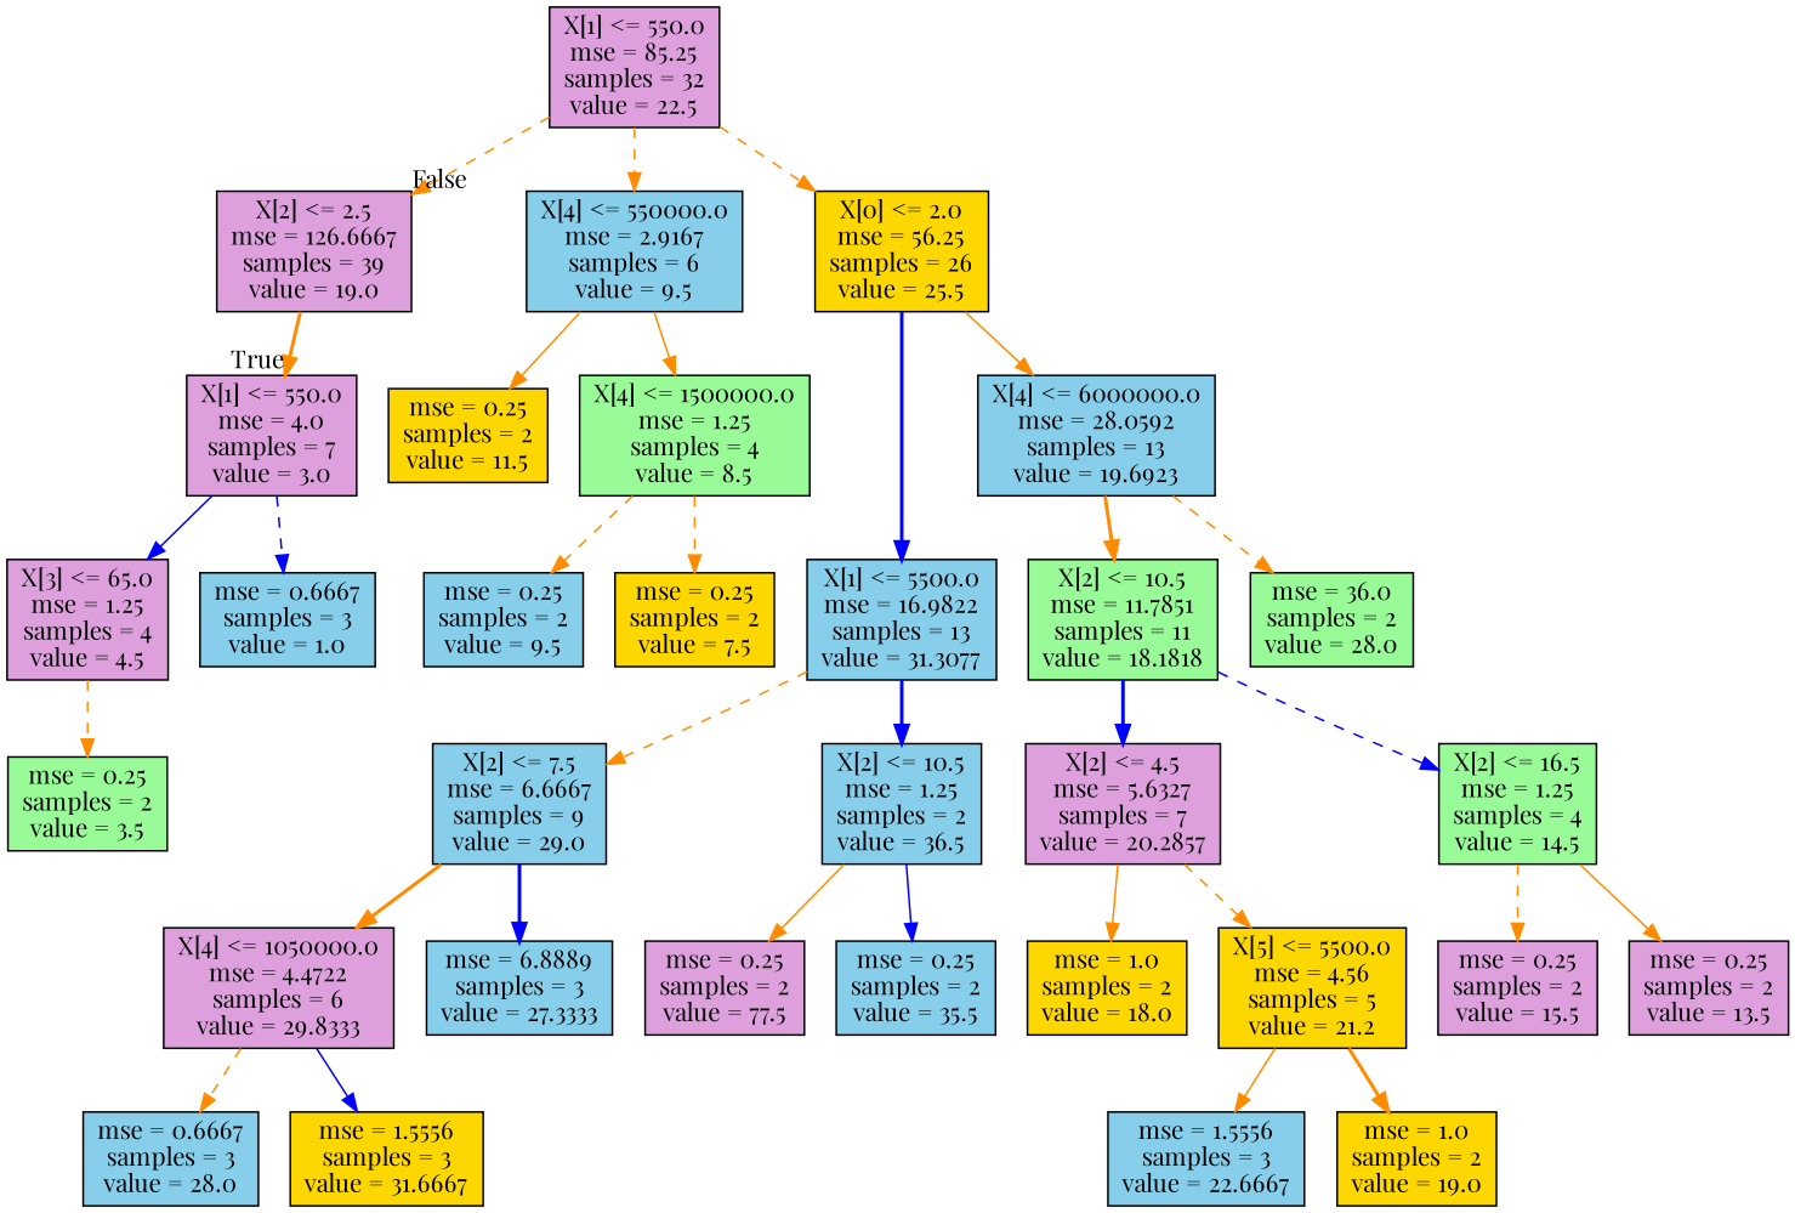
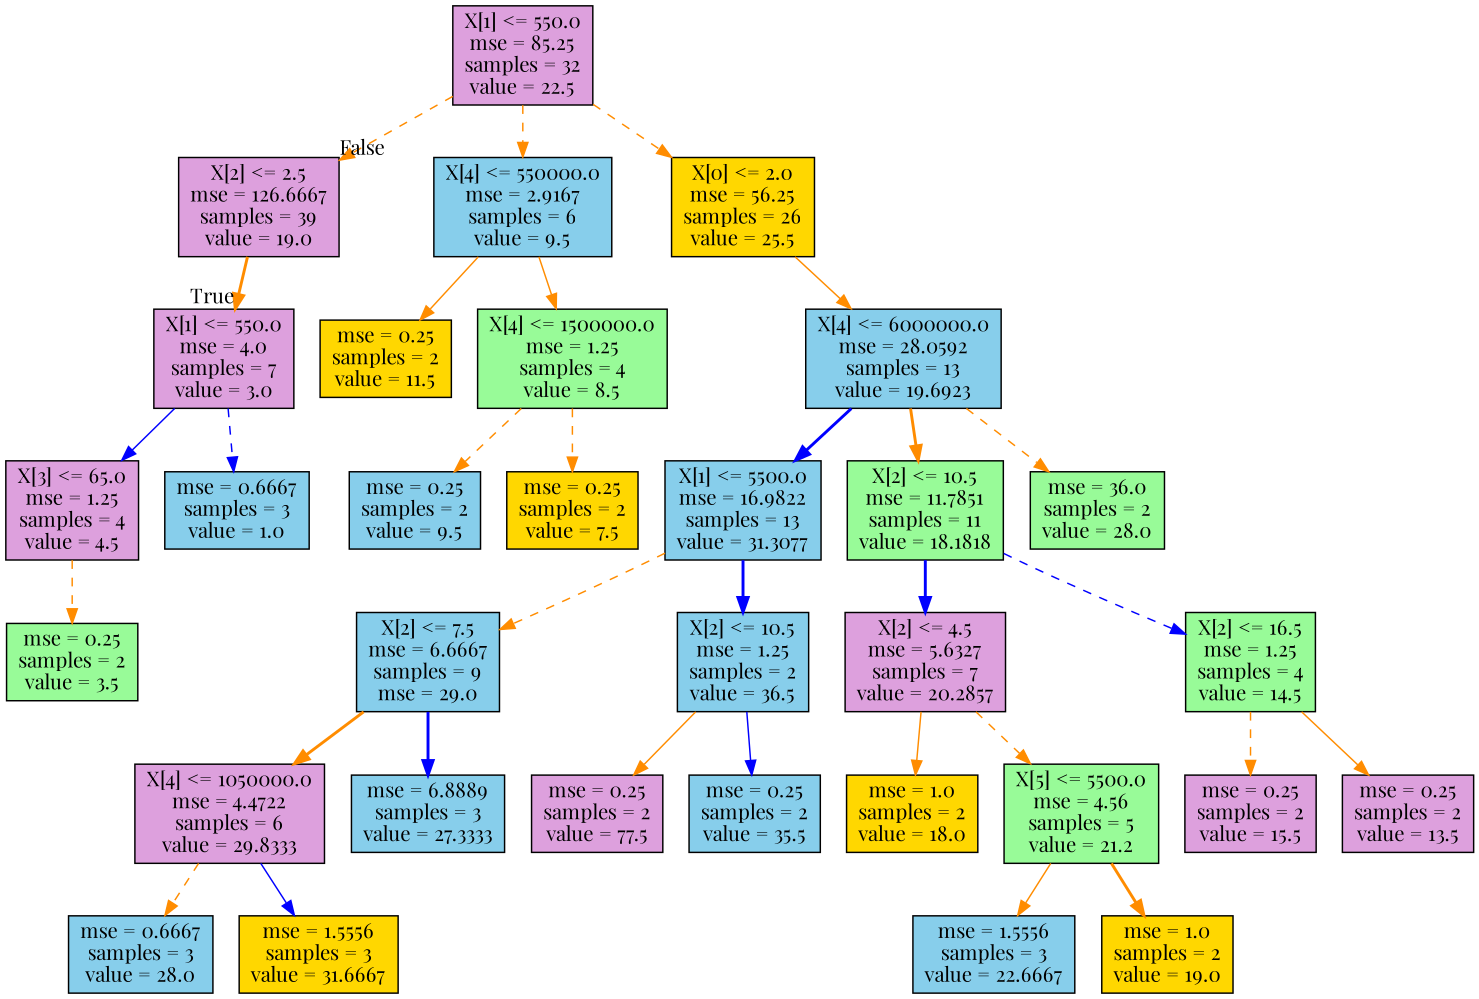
  digraph {
    fontname="Playfair Display"
    node [fillcolor=skyblue fontname="Playfair Display" shape=box style=filled]
    edge [color=darkorange fontname="Playfair Display" style=dashed]
    n1 [fillcolor=plum label="X[2] <= 2.5\nmse = 126.6667\nsamples = 39\nvalue = 19.0"]
    n2 [fillcolor=plum label="X[1] <= 550.0\nmse = 4.0\nsamples = 7\nvalue = 3.0"]
    n3 [fillcolor=plum label="X[3] <= 65.0\nmse = 1.25\nsamples = 4\nvalue = 4.5"]
    n4 [label="mse = 0.6667\nsamples = 3\nvalue = 1.0"]
    n5 [fillcolor=plum label="X[1] <= 550.0\nmse = 85.25\nsamples = 32\nvalue = 22.5"]
    n6 [label="X[4] <= 550000.0\nmse = 2.9167\nsamples = 6\nvalue = 9.5"]
    n7 [fillcolor=gold label="X[0] <= 2.0\nmse = 56.25\nsamples = 26\nvalue = 25.5"]
    n8 [fillcolor=palegreen label="mse = 0.25\nsamples = 2\nvalue = 3.5"]
    n9 [fillcolor=gold label="mse = 0.25\nsamples = 2\nvalue = 11.5"]
    n10 [fillcolor=palegreen label="X[4] <= 1500000.0\nmse = 1.25\nsamples = 4\nvalue = 8.5"]
    n11 [label="X[4] <= 6000000.0\nmse = 28.0592\nsamples = 13\nvalue = 19.6923"]
    n12 [label="X[1] <= 5500.0\nmse = 16.9822\nsamples = 13\nvalue = 31.3077"]
    n13 [label="mse = 0.25\nsamples = 2\nvalue = 9.5"]
    n14 [fillcolor=gold label="mse = 0.25\nsamples = 2\nvalue = 7.5"]
    n15 [fillcolor=palegreen label="X[2] <= 10.5\nmse = 11.7851\nsamples = 11\nvalue = 18.1818"]
    n16 [fillcolor=palegreen label="mse = 36.0\nsamples = 2\nvalue = 28.0"]
-   n17 [label="X[2] <= 7.5\nmse = 6.6667\nsamples = 9\nvalue = 29.0"]
+   n17 [label="X[2] <= 7.5\nmse = 6.6667\nsamples = 9\nmse = 29.0"]
    n18 [label="X[2] <= 10.5\nmse = 1.25\nsamples = 2\nvalue = 36.5"]
    n19 [fillcolor=plum label="X[2] <= 4.5\nmse = 5.6327\nsamples = 7\nvalue = 20.2857"]
    n20 [fillcolor=palegreen label="X[2] <= 16.5\nmse = 1.25\nsamples = 4\nvalue = 14.5"]
    n21 [fillcolor=gold label="mse = 1.0\nsamples = 2\nvalue = 18.0"]
-   n22 [fillcolor=gold label="X[5] <= 5500.0\nmse = 4.56\nsamples = 5\nvalue = 21.2"]
+   n22 [fillcolor=palegreen label="X[5] <= 5500.0\nmse = 4.56\nsamples = 5\nvalue = 21.2"]
    n23 [fillcolor=plum label="mse = 0.25\nsamples = 2\nvalue = 15.5"]
    n24 [fillcolor=plum label="mse = 0.25\nsamples = 2\nvalue = 13.5"]
    n25 [label="mse = 1.5556\nsamples = 3\nvalue = 22.6667"]
    n26 [fillcolor=gold label="mse = 1.0\nsamples = 2\nvalue = 19.0"]
    n27 [fillcolor=plum label="X[4] <= 1050000.0\nmse = 4.4722\nsamples = 6\nvalue = 29.8333"]
    n28 [label="mse = 6.8889\nsamples = 3\nvalue = 27.3333"]
    n29 [fillcolor=plum label="mse = 0.25\nsamples = 2\nvalue = 77.5"]
    n30 [label="mse = 0.25\nsamples = 2\nvalue = 35.5"]
    n31 [label="mse = 0.6667\nsamples = 3\nvalue = 28.0"]
    n32 [fillcolor=gold label="mse = 1.5556\nsamples = 3\nvalue = 31.6667"]
    n1 -> n2 [headlabel=True labelangle=45 labeldistance=2.5 style=bold]
    n2 -> n3 [color=blue style=solid]
    n2 -> n4 [color=blue]
    n3 -> n8
    n5 -> n1 [headlabel=False labelangle=-45 labeldistance=2.5]
    n5 -> n6
    n5 -> n7
    n6 -> n9 [style=solid]
    n6 -> n10 [style=solid]
    n7 -> n11 [style=solid]
-   n7 -> n12 [color=blue style=bold]
+   n11 -> n12 [color=blue style=bold]
    n10 -> n13
    n10 -> n14
    n11 -> n15 [style=bold]
    n11 -> n16
    n12 -> n17
    n12 -> n18 [color=blue style=bold]
    n15 -> n19 [color=blue style=bold]
    n15 -> n20 [color=blue]
    n17 -> n27 [style=bold]
    n17 -> n28 [color=blue style=bold]
    n18 -> n29 [style=solid]
    n18 -> n30 [color=blue style=solid]
    n19 -> n21 [style=solid]
    n19 -> n22
    n20 -> n23
    n20 -> n24 [style=solid]
    n22 -> n25 [style=solid]
    n22 -> n26 [style=bold]
    n27 -> n31
    n27 -> n32 [color=blue style=solid]
  }
